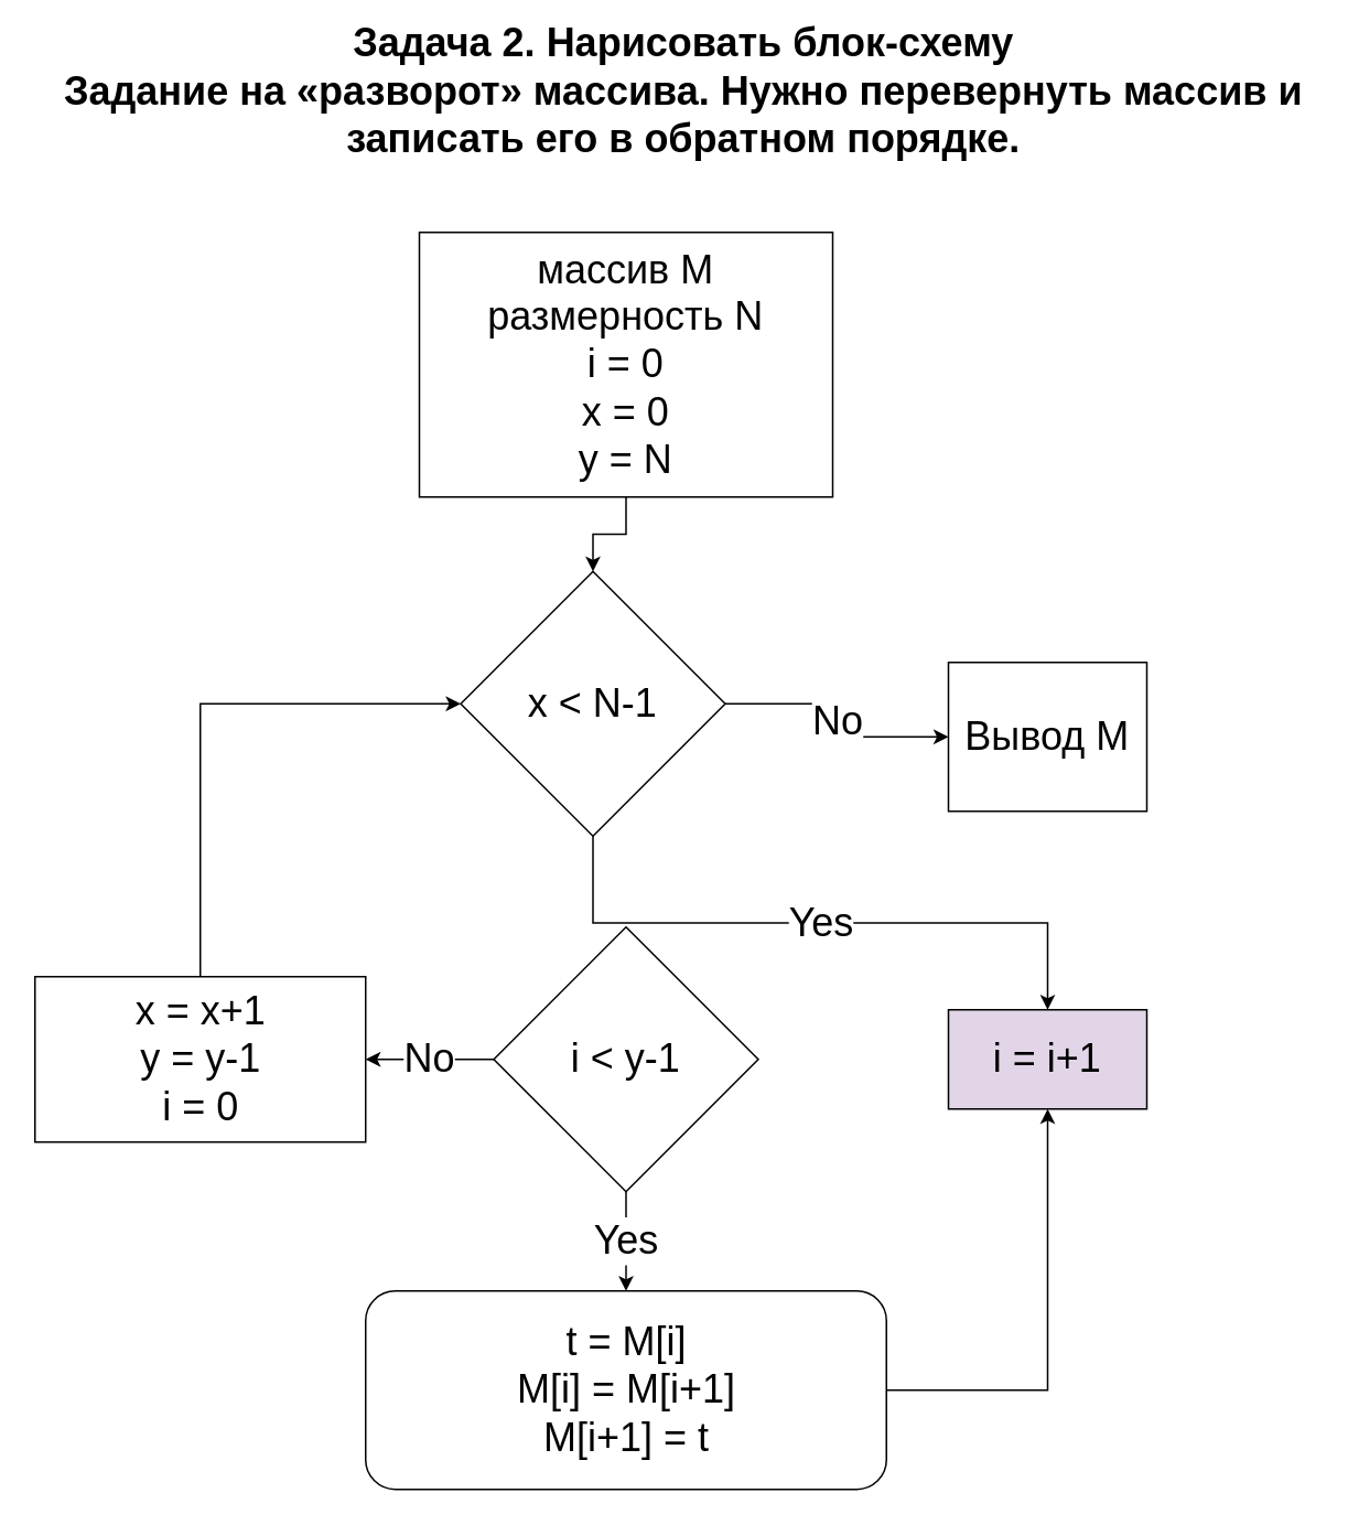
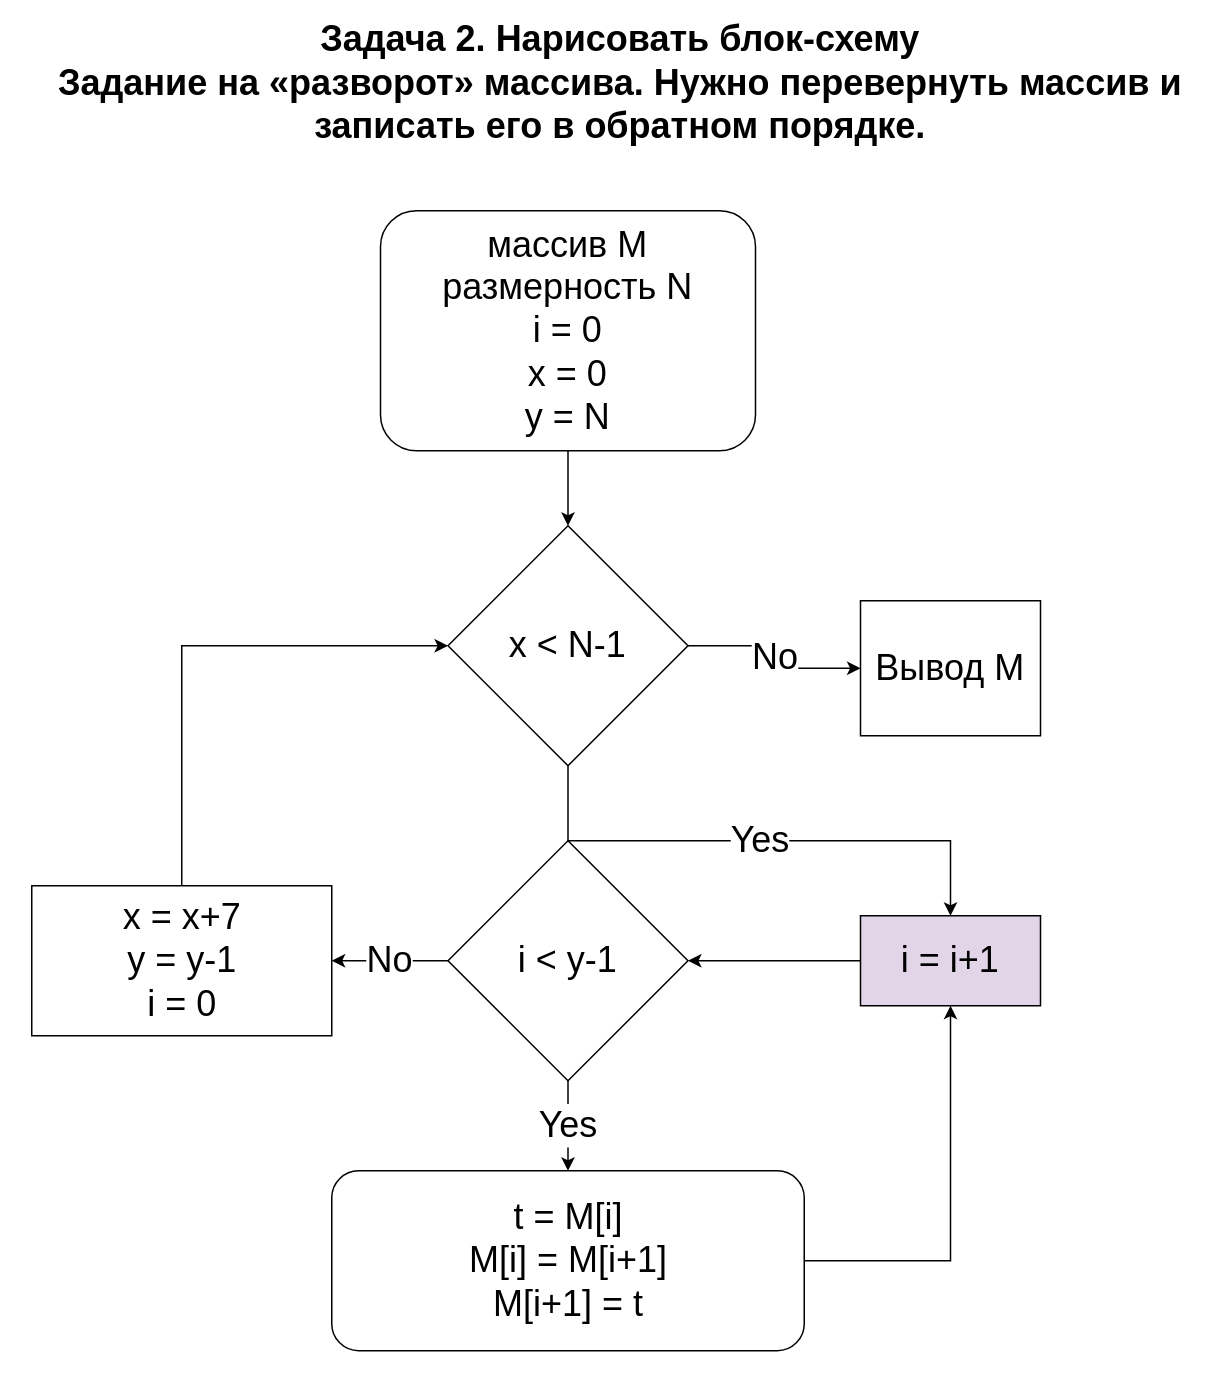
  <mxCell id="0" />
  <mxCell id="1" parent="0" />
  <mxCell id="2" style="edgeStyle=orthogonalEdgeStyle;rounded=0;orthogonalLoop=1;jettySize=auto;html=1;exitX=0.5;exitY=1;exitDx=0;exitDy=0;entryX=0.5;entryY=0;entryDx=0;entryDy=0;fontSize=24;" parent="1" source="3" target="6" edge="1"><mxGeometry relative="1" as="geometry" /></mxCell>
- <mxCell id="3" value="&lt;span style=&quot;font-size: 24px;&quot;&gt;массив M&lt;br&gt;размерность N&lt;br&gt;i = 0&lt;br&gt;x = 0&lt;br&gt;y = N&lt;br&gt;&lt;/span&gt;" style="rounded=0;whiteSpace=wrap;html=1;" parent="1" vertex="1"><mxGeometry x="253" y="140" width="250" height="160" as="geometry" /></mxCell>
+ <mxCell id="3" value="&lt;span style=&quot;font-size: 24px;&quot;&gt;массив M&lt;br&gt;размерность N&lt;br&gt;i = 0&lt;br&gt;x = 0&lt;br&gt;y = N&lt;br&gt;&lt;/span&gt;" style="whiteSpace=wrap;html=1;rounded=1;" parent="1" vertex="1"><mxGeometry x="253" y="140" width="250" height="160" as="geometry" /></mxCell>
  <mxCell id="4" value="Yes" style="edgeStyle=orthogonalEdgeStyle;rounded=0;orthogonalLoop=1;jettySize=auto;html=1;exitX=0.5;exitY=1;exitDx=0;exitDy=0;fontSize=24;" parent="1" source="6" target="13" edge="1"><mxGeometry relative="1" as="geometry" /></mxCell>
  <mxCell id="5" value="No" style="edgeStyle=orthogonalEdgeStyle;rounded=0;orthogonalLoop=1;jettySize=auto;html=1;exitX=1;exitY=0.5;exitDx=0;exitDy=0;fontSize=24;" parent="1" source="6" target="16" edge="1"><mxGeometry relative="1" as="geometry" /></mxCell>
- <mxCell id="6" value="x &amp;lt; N-1" style="rhombus;whiteSpace=wrap;html=1;fontSize=24;" parent="1" vertex="1"><mxGeometry x="278" y="345" width="160" height="160" as="geometry" /></mxCell>
+ <mxCell id="6" value="x &amp;lt; N-1" style="rhombus;whiteSpace=wrap;html=1;fontSize=24;" parent="1" vertex="1"><mxGeometry x="298" y="350" width="160" height="160" as="geometry" /></mxCell>
  <mxCell id="7" value="Yes" style="edgeStyle=orthogonalEdgeStyle;rounded=0;orthogonalLoop=1;jettySize=auto;html=1;exitX=0.5;exitY=1;exitDx=0;exitDy=0;entryX=0.5;entryY=0;entryDx=0;entryDy=0;fontSize=24;" parent="1" source="9" target="11" edge="1"><mxGeometry relative="1" as="geometry" /></mxCell>
  <mxCell id="8" value="No" style="edgeStyle=orthogonalEdgeStyle;rounded=0;orthogonalLoop=1;jettySize=auto;html=1;exitX=0;exitY=0.5;exitDx=0;exitDy=0;entryX=1;entryY=0.5;entryDx=0;entryDy=0;fontSize=24;" parent="1" source="9" target="15" edge="1"><mxGeometry relative="1" as="geometry" /></mxCell>
  <mxCell id="9" value="i &amp;lt; y-1" style="rhombus;whiteSpace=wrap;html=1;fontSize=24;" parent="1" vertex="1"><mxGeometry x="298" y="560" width="160" height="160" as="geometry" /></mxCell>
  <mxCell id="10" style="edgeStyle=orthogonalEdgeStyle;rounded=0;orthogonalLoop=1;jettySize=auto;html=1;exitX=1;exitY=0.5;exitDx=0;exitDy=0;entryX=0.5;entryY=1;entryDx=0;entryDy=0;fontSize=24;" parent="1" source="11" target="13" edge="1"><mxGeometry relative="1" as="geometry" /></mxCell>
  <mxCell id="11" value="t = M[i]&lt;br&gt;M[i] = M[i+1]&lt;br&gt;M[i+1] = t" style="whiteSpace=wrap;html=1;fontSize=24;rounded=1;" parent="1" vertex="1"><mxGeometry x="220.5" y="780" width="315" height="120" as="geometry" /></mxCell>
+ <mxCell id="12" style="edgeStyle=orthogonalEdgeStyle;rounded=0;orthogonalLoop=1;jettySize=auto;html=1;exitX=0;exitY=0.5;exitDx=0;exitDy=0;entryX=1;entryY=0.5;entryDx=0;entryDy=0;fontSize=24;" parent="1" source="13" target="9" edge="1"><mxGeometry relative="1" as="geometry" /></mxCell>
  <mxCell id="13" value="i = i+1" style="rounded=0;whiteSpace=wrap;html=1;fontSize=24;fillColor=#e1d5e7;" parent="1" vertex="1"><mxGeometry x="573" y="610" width="120" height="60" as="geometry" /></mxCell>
  <mxCell id="14" style="edgeStyle=orthogonalEdgeStyle;rounded=0;orthogonalLoop=1;jettySize=auto;html=1;exitX=0.5;exitY=0;exitDx=0;exitDy=0;entryX=0;entryY=0.5;entryDx=0;entryDy=0;fontSize=24;" parent="1" source="15" target="6" edge="1"><mxGeometry relative="1" as="geometry" /></mxCell>
- <mxCell id="15" value="x = x+1&lt;br&gt;y = y-1&lt;br&gt;i = 0" style="rounded=0;whiteSpace=wrap;html=1;fontSize=24;" parent="1" vertex="1"><mxGeometry x="20.5" y="590" width="200" height="100" as="geometry" /></mxCell>
+ <mxCell id="15" value="x = x+7&lt;br&gt;y = y-1&lt;br&gt;i = 0" style="rounded=0;whiteSpace=wrap;html=1;fontSize=24;" parent="1" vertex="1"><mxGeometry x="20.5" y="590" width="200" height="100" as="geometry" /></mxCell>
  <mxCell id="16" value="Вывод M" style="rounded=0;whiteSpace=wrap;html=1;fontSize=24;" parent="1" vertex="1"><mxGeometry x="573" y="400" width="120" height="90" as="geometry" /></mxCell>
  <mxCell id="17" value="&lt;b&gt;Задача 2. Нарисовать блок-схему&lt;br/&gt;Задание на «разворот» массива. Нужно перевернуть массив и&lt;br/&gt;записать его в обратном порядке.&lt;/b&gt;" style="text;html=1;strokeColor=none;fillColor=none;align=center;verticalAlign=middle;whiteSpace=wrap;rounded=0;fontSize=24;" parent="1" vertex="1"><mxGeometry x="33" y="20" width="760" height="70" as="geometry" /></mxCell>
